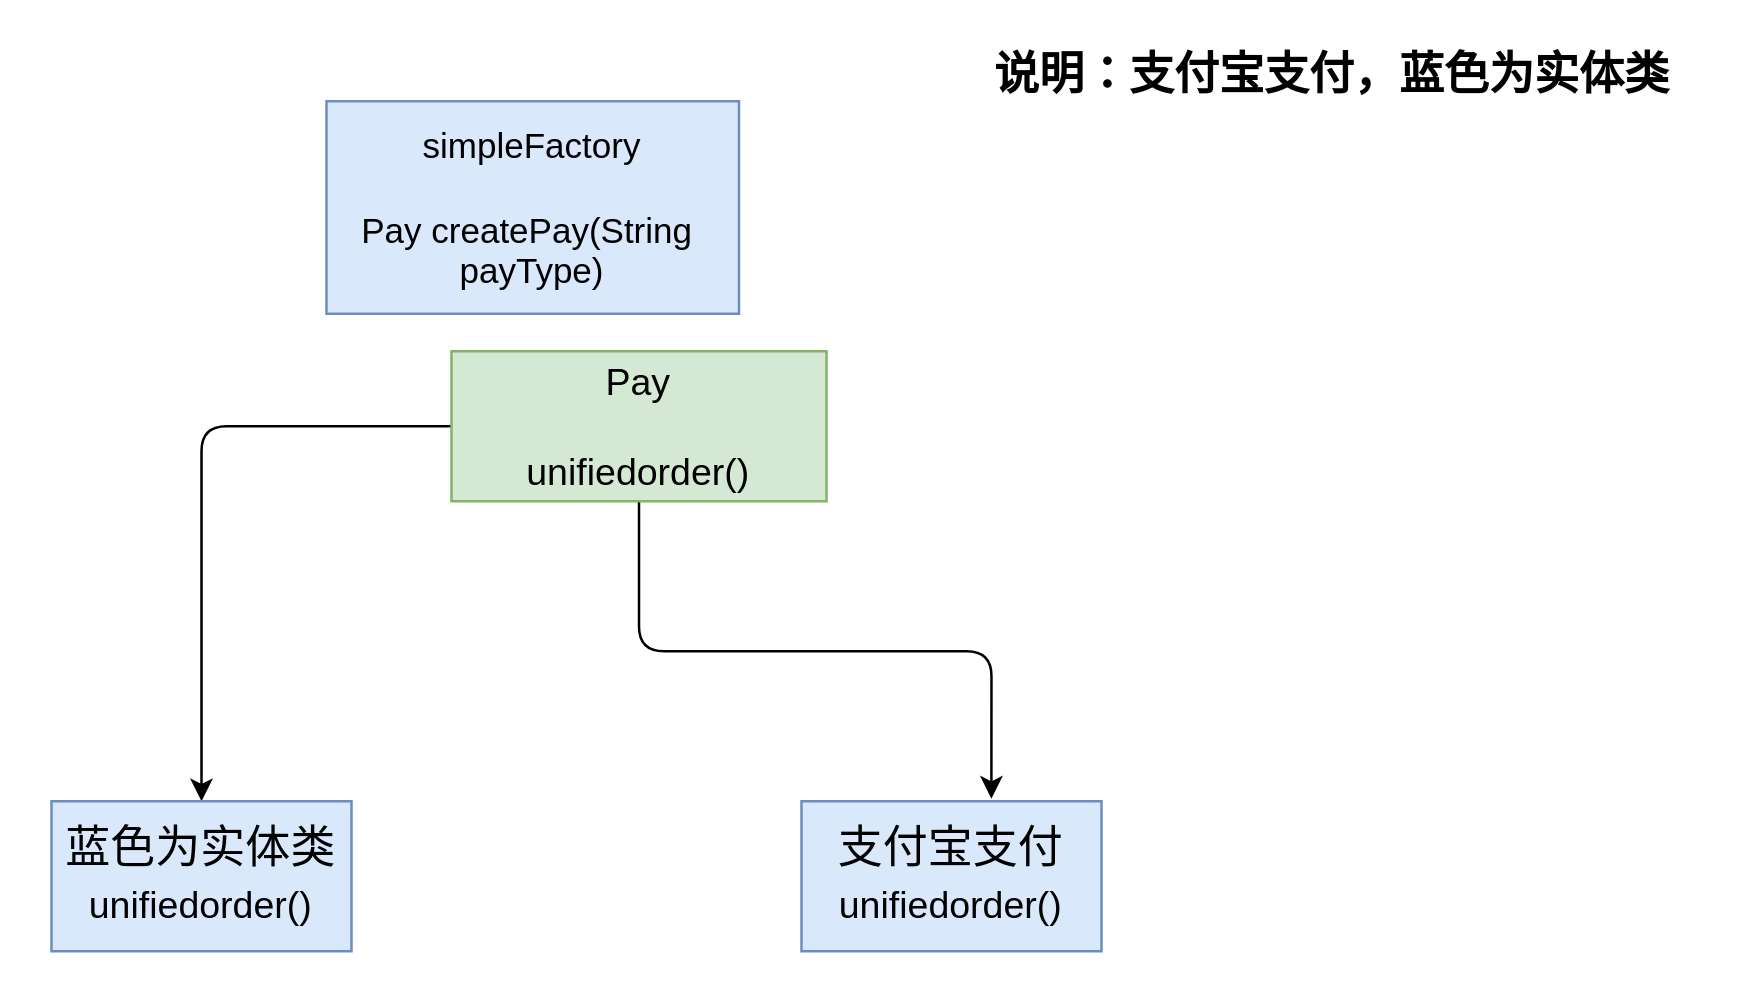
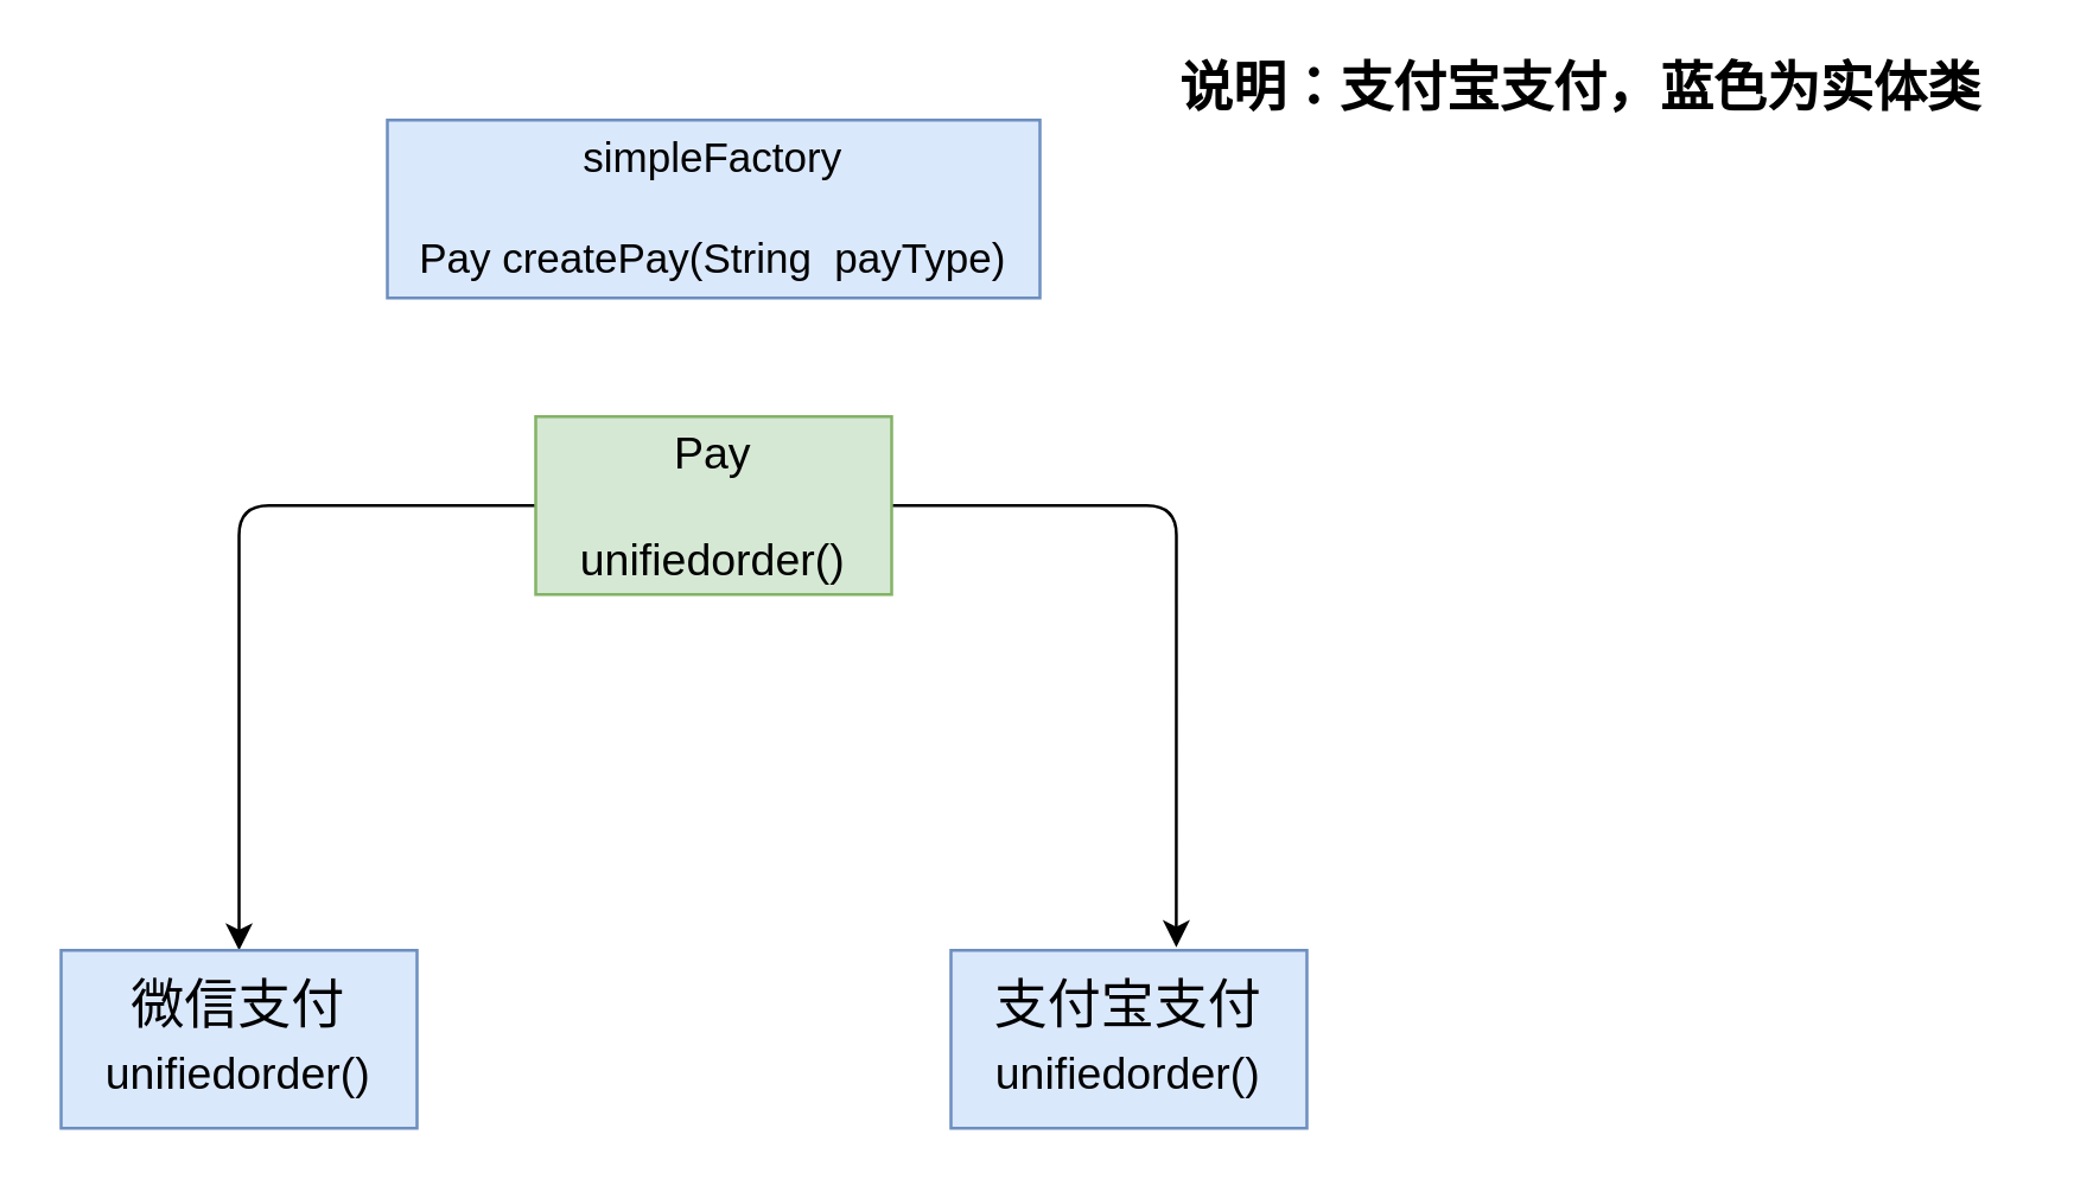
  <mxCell id="0" />
  <mxCell id="1" parent="0" />
  <mxCell id="2" style="edgeStyle=orthogonalEdgeStyle;rounded=1;orthogonalLoop=1;jettySize=auto;html=1;entryX=0.5;entryY=0;entryDx=0;entryDy=0;" edge="1" parent="1" source="4" target="5"><mxGeometry relative="1" as="geometry" /></mxCell>
  <mxCell id="3" style="edgeStyle=orthogonalEdgeStyle;rounded=1;orthogonalLoop=1;jettySize=auto;html=1;entryX=0.633;entryY=-0.017;entryDx=0;entryDy=0;entryPerimeter=0;" edge="1" parent="1" source="4" target="6"><mxGeometry relative="1" as="geometry" /></mxCell>
- <mxCell id="4" value="&lt;font style=&quot;font-size: 15px&quot;&gt;Pay&lt;br&gt;&lt;br&gt;unifiedorder()&lt;/font&gt;" style="rounded=0;whiteSpace=wrap;html=1;fillColor=#d5e8d4;strokeColor=#82b366;" vertex="1" parent="1"><mxGeometry x="180" y="140" width="150" height="60" as="geometry" /></mxCell>
- <mxCell id="5" value="&lt;font style=&quot;font-size: 18px&quot;&gt;蓝色为实体类&lt;br&gt;&lt;span style=&quot;font-size: 15px&quot;&gt;unifiedorder()&lt;/span&gt;&lt;br&gt;&lt;/font&gt;" style="rounded=0;whiteSpace=wrap;html=1;fillColor=#dae8fc;strokeColor=#6c8ebf;" vertex="1" parent="1"><mxGeometry x="20" y="320" width="120" height="60" as="geometry" /></mxCell>
+ <mxCell id="4" value="&lt;font style=&quot;font-size: 15px&quot;&gt;Pay&lt;br&gt;&lt;br&gt;unifiedorder()&lt;/font&gt;" style="rounded=0;whiteSpace=wrap;html=1;fillColor=#d5e8d4;strokeColor=#82b366;" vertex="1" parent="1"><mxGeometry x="180" y="140" width="120" height="60" as="geometry" /></mxCell>
+ <mxCell id="5" value="&lt;font style=&quot;font-size: 18px&quot;&gt;微信支付&lt;br&gt;&lt;span style=&quot;font-size: 15px&quot;&gt;unifiedorder()&lt;/span&gt;&lt;br&gt;&lt;/font&gt;" style="rounded=0;whiteSpace=wrap;html=1;fillColor=#dae8fc;strokeColor=#6c8ebf;" vertex="1" parent="1"><mxGeometry x="20" y="320" width="120" height="60" as="geometry" /></mxCell>
  <mxCell id="6" value="&lt;font style=&quot;font-size: 18px&quot;&gt;支付宝支付&lt;br&gt;&lt;span style=&quot;font-size: 15px&quot;&gt;unifiedorder()&lt;/span&gt;&lt;br&gt;&lt;/font&gt;" style="rounded=0;whiteSpace=wrap;html=1;fillColor=#dae8fc;strokeColor=#6c8ebf;" vertex="1" parent="1"><mxGeometry x="320" y="320" width="120" height="60" as="geometry" /></mxCell>
  <mxCell id="7" value="&lt;b&gt;&lt;font style=&quot;font-size: 18px&quot;&gt;说明：支付宝支付，蓝色为实体类&lt;br&gt;&lt;/font&gt;&lt;/b&gt;" style="text;html=1;align=center;verticalAlign=middle;resizable=0;points=[];autosize=1;" vertex="1" parent="1"><mxGeometry x="387" y="20" width="290" height="20" as="geometry" /></mxCell>
- <mxCell id="8" value="&lt;font style=&quot;font-size: 14px&quot;&gt;simpleFactory&lt;br&gt;&lt;br&gt;Pay createPay(String&amp;nbsp; payType)&lt;/font&gt;" style="rounded=0;whiteSpace=wrap;html=1;fillColor=#dae8fc;strokeColor=#6c8ebf;" vertex="1" parent="1"><mxGeometry x="130" y="40" width="165" height="85" as="geometry" /></mxCell>
+ <mxCell id="8" value="&lt;font style=&quot;font-size: 14px&quot;&gt;simpleFactory&lt;br&gt;&lt;br&gt;Pay createPay(String&amp;nbsp; payType)&lt;/font&gt;" style="rounded=0;whiteSpace=wrap;html=1;fillColor=#dae8fc;strokeColor=#6c8ebf;" vertex="1" parent="1"><mxGeometry x="130" y="40" width="220" height="60" as="geometry" /></mxCell>
